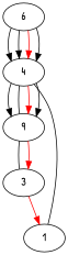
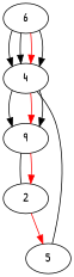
  digraph {
    fontname="Patrick Hand"
    node [fontname="Patrick Hand"]
    edge [fontname="Patrick Hand"]
    6
    4
    n3 [label=9]
-   2 [label=3]
-   5 [label=1]
+   2
+   5
    6 -> 4
    6 -> 4
    6 -> 4 [color=red]
    6 -> 4
    4 -> n3
-   4 -> n3 [dir=none]
    4 -> n3 [color=red]
    4 -> n3
    n3 -> 2 [dir=none]
    n3 -> 2 [color=red]
    2 -> 5 [color=red]
    5 -> 4 [dir=none]
  }
